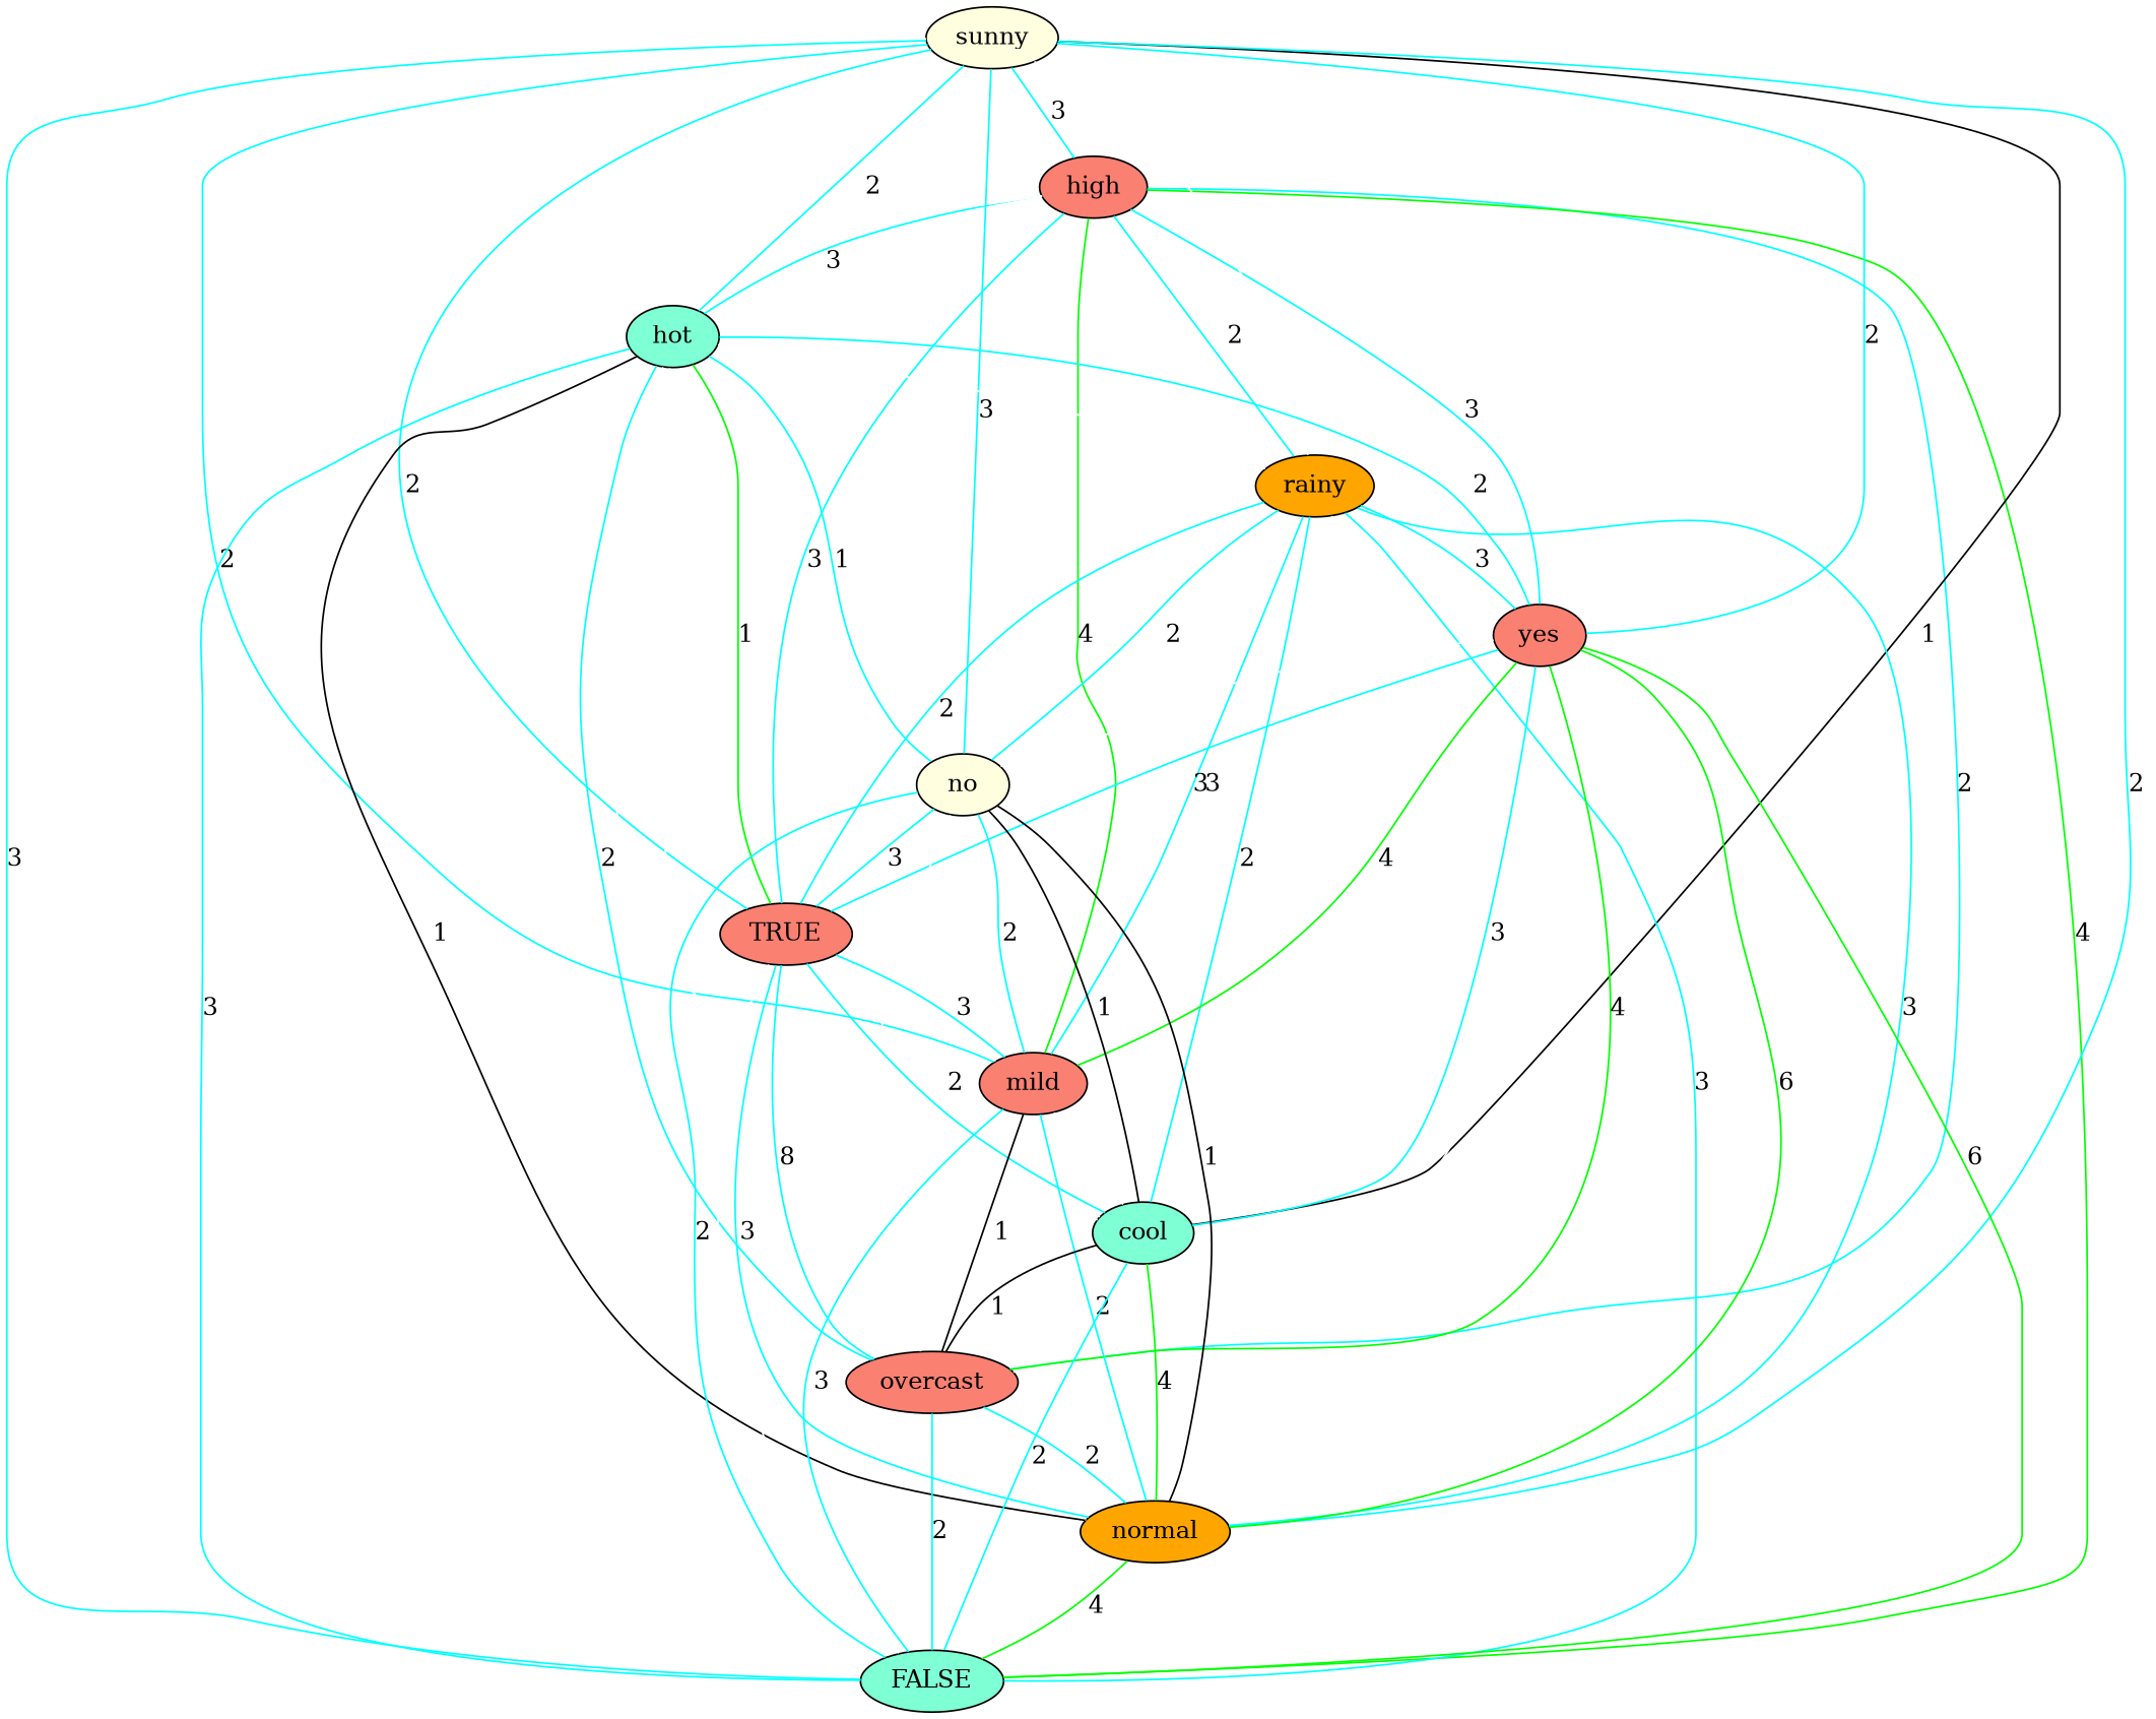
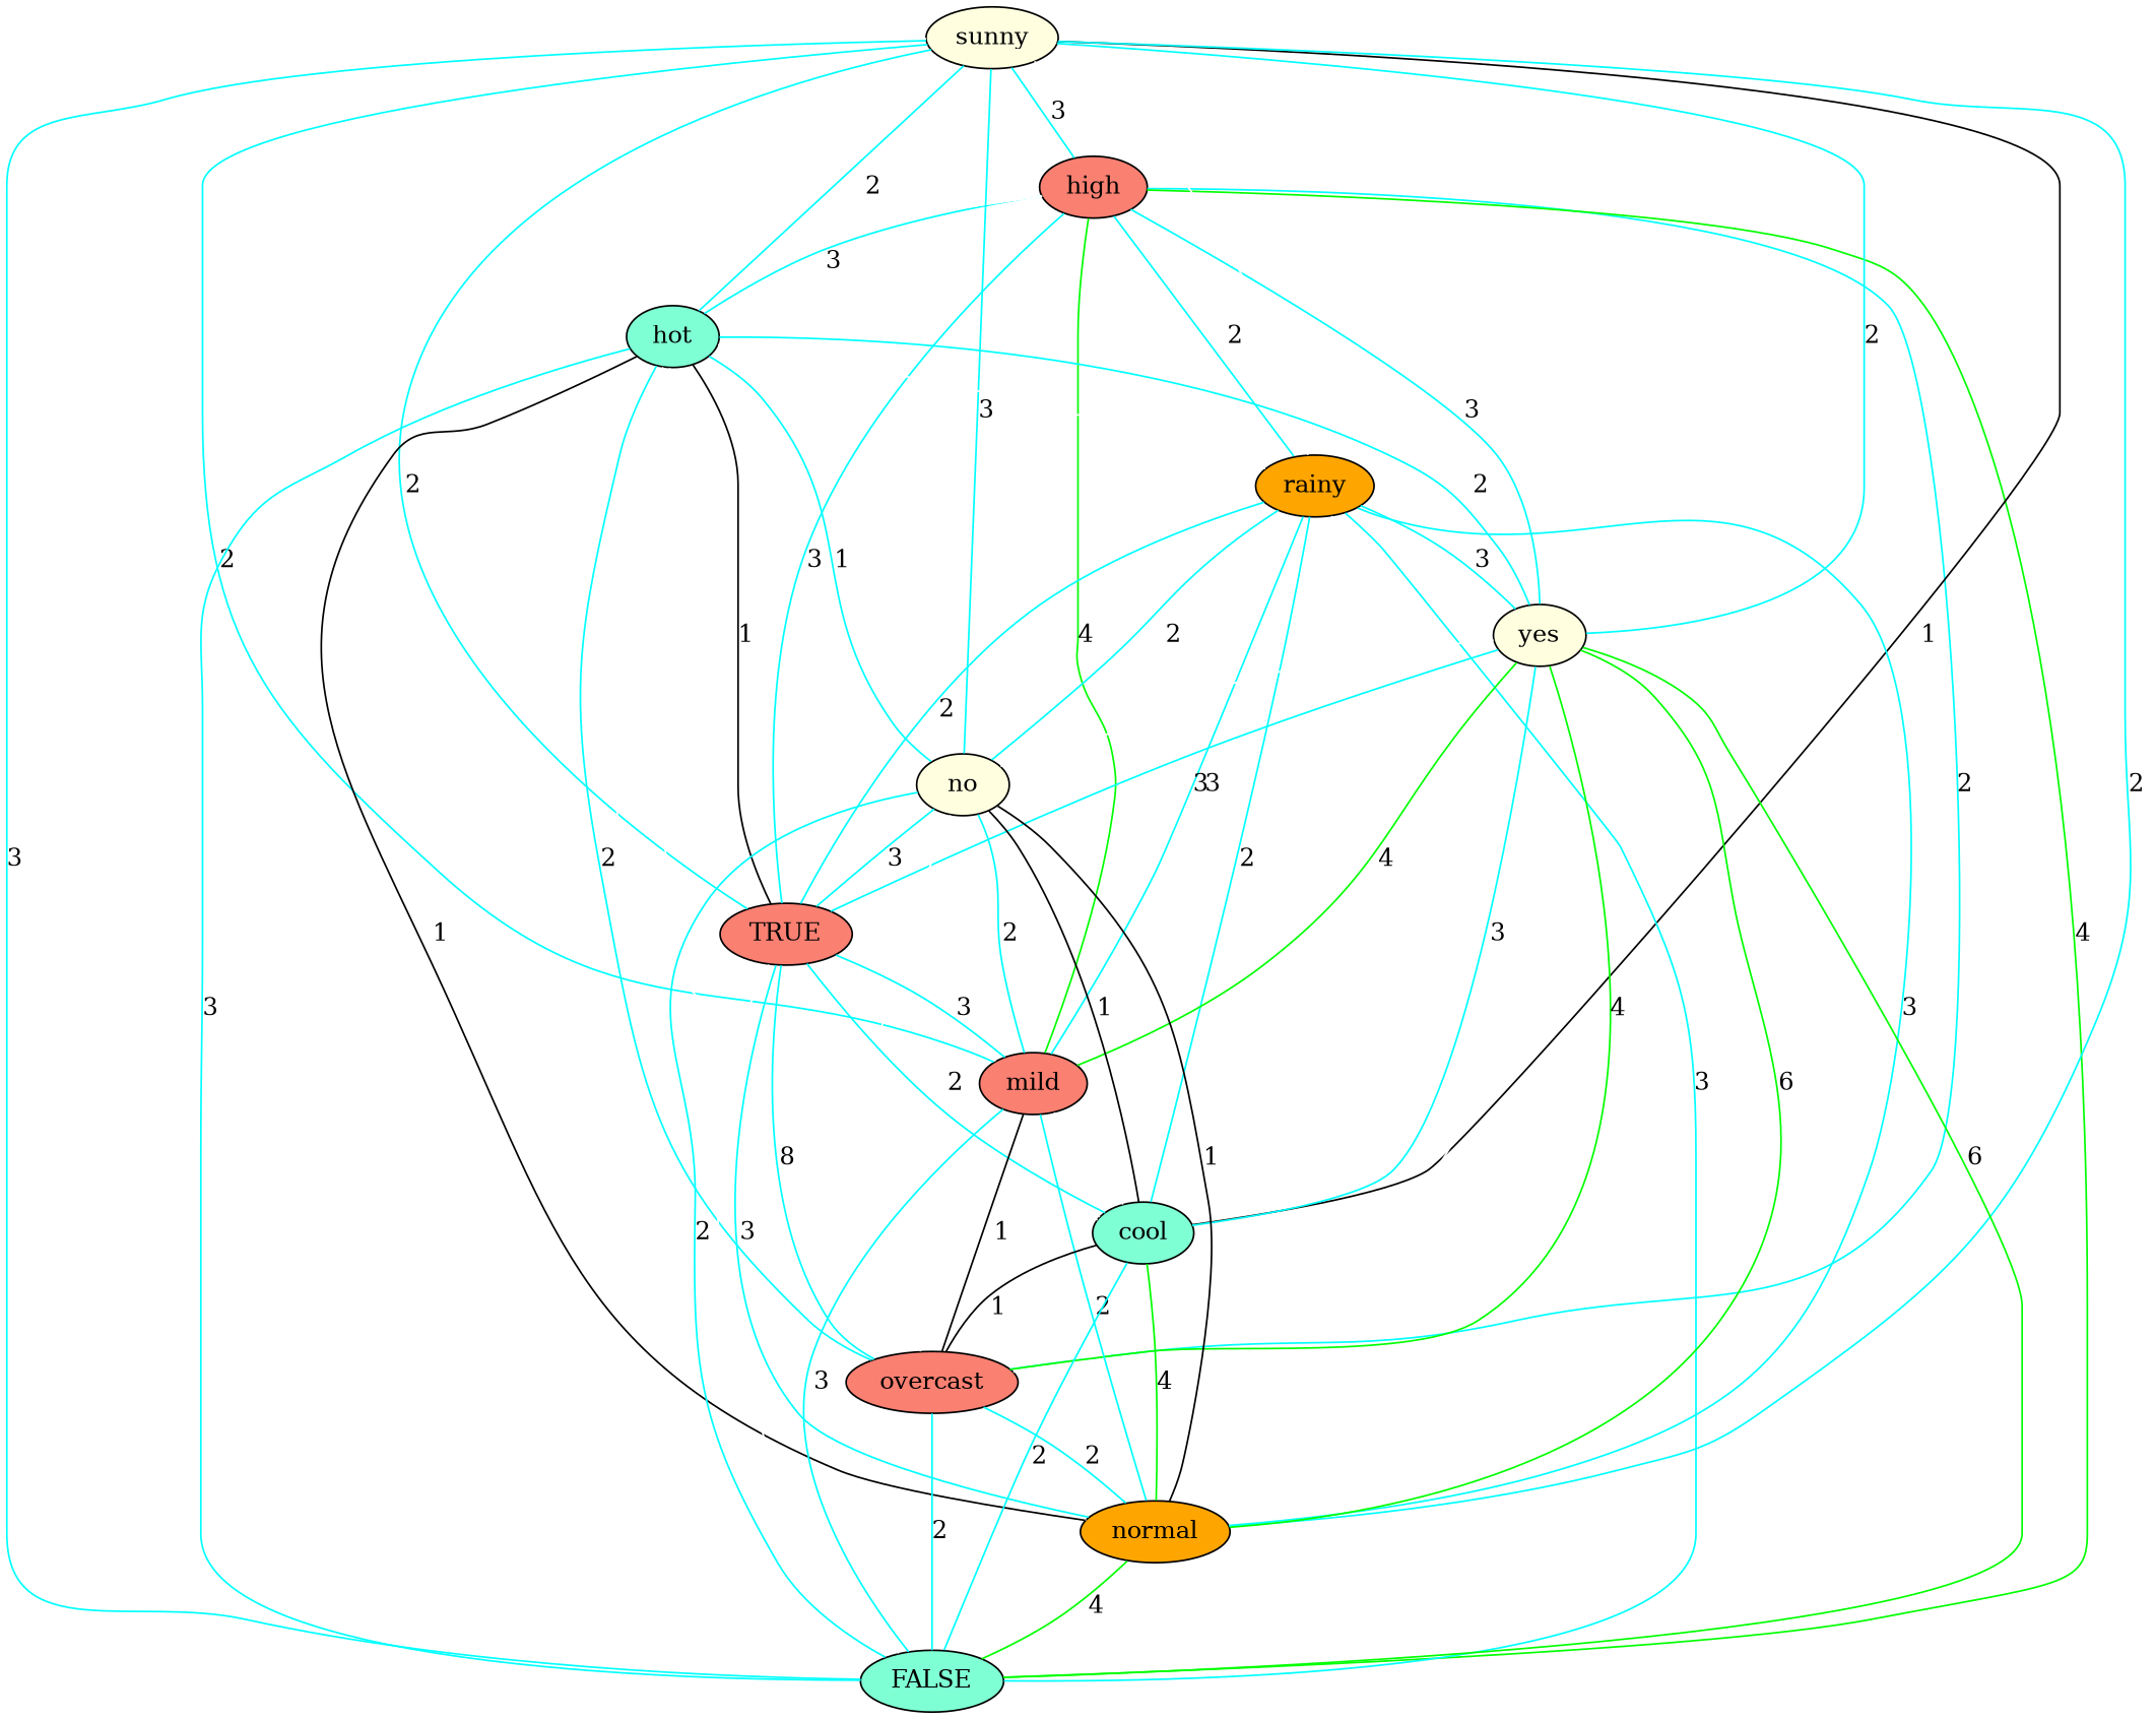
  strict graph {
    node [fillcolor=salmon style=filled]
    edge [color=cyan]
    high
    sunny [fillcolor=lightyellow]
    hot [fillcolor=aquamarine]
    rainy [fillcolor=orange]
-   yes
+   yes [fillcolor=lightyellow]
    no [fillcolor=lightyellow]
    TRUE
    mild
    cool [fillcolor=aquamarine]
    overcast
    normal [fillcolor=orange]
    FALSE [fillcolor=aquamarine]
    high -- hot [label=3]
    high -- rainy [label=2]
    high -- yes [label=3]
    high -- TRUE [label=3]
    high -- mild [color=green label=4]
    high -- cool [color=white]
    high -- overcast [label=2]
    high -- normal [color=white]
    high -- FALSE [color=green label=4]
    sunny -- high [label=3]
    sunny -- hot [label=2]
    sunny -- rainy [color=white]
    sunny -- yes [label=2]
    sunny -- no [label=3]
    sunny -- TRUE [label=2]
    sunny -- mild [label=2]
    sunny -- cool [color=black label=1]
    sunny -- overcast [color=white]
    sunny -- normal [label=2]
    sunny -- FALSE [label=3]
    hot -- rainy [color=white]
    hot -- yes [label=2]
    hot -- no [label=1]
-   hot -- TRUE [color=green label=1]
+   hot -- TRUE [color=black label=1]
    hot -- mild [color=white]
    hot -- cool [color=white]
    hot -- overcast [label=2]
    hot -- normal [color=black label=1]
    hot -- FALSE [label=3]
    rainy -- yes [label=3]
    rainy -- no [label=2]
    rainy -- TRUE [label=2]
    rainy -- mild [label=3]
    rainy -- cool [label=2]
    rainy -- overcast [color=white]
    rainy -- normal [label=3]
    rainy -- FALSE [label=3]
    yes -- no [color=white]
    yes -- TRUE [label=3]
    yes -- mild [color=green label=4]
    yes -- cool [label=3]
    yes -- overcast [color=green label=4]
    yes -- normal [color=green label=6]
    yes -- FALSE [color=green label=6]
    no -- TRUE [label=3]
    no -- mild [label=2]
    no -- cool [color=black label=1]
    no -- overcast [color=white]
    no -- normal [color=black label=1]
    no -- FALSE [label=2]
    TRUE -- mild [label=3]
    TRUE -- cool [label=2]
    TRUE -- overcast [label=8]
    TRUE -- normal [label=3]
    TRUE -- FALSE [color=white]
    mild -- cool [color=white]
    mild -- overcast [color=black label=1]
    mild -- normal [label=2]
    mild -- FALSE [label=3]
    cool -- overcast [color=black label=1]
    cool -- normal [color=green label=4]
    cool -- FALSE [label=2]
    overcast -- normal [label=2]
    overcast -- FALSE [label=2]
    normal -- FALSE [color=green label=4]
  }
